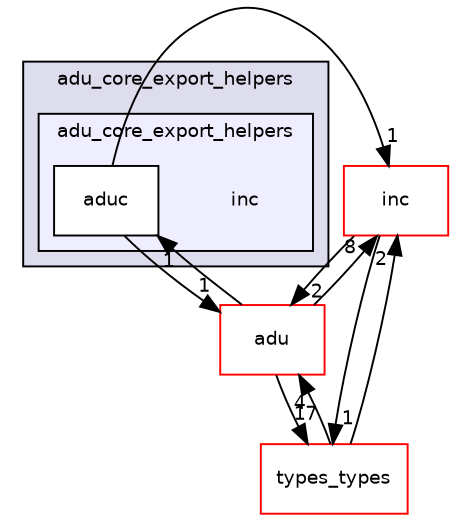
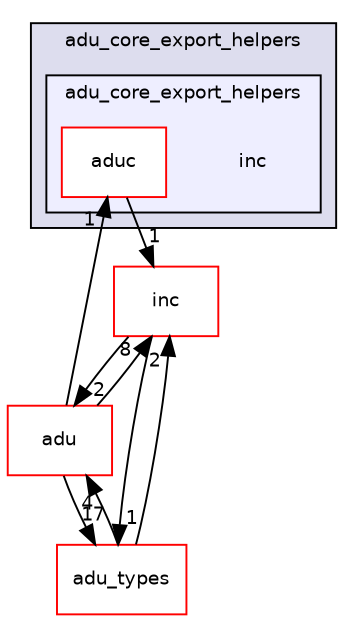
  digraph {
    compound=true
    node [fontname=Helvetica fontsize=10 shape=box color=red fillcolor=white style=filled]
    edge [headlabel=1 labeldistance=1.5 labelfontname=Helvetica labelfontsize=10]
    n1 [label=inc shape=plaintext color="" fillcolor="" style=""]
-   n2 [color=black label=aduc]
+   n2 [label=aduc]
    n3 [label=inc]
    n4 [label=adu]
-   n5 [label=types_types]
+   n5 [label=adu_types]
    subgraph cluster_1 {
      bgcolor="#ddddee"
      fontname=Helvetica
      fontsize=10
      label=adu_core_export_helpers
      pencolor=black
      subgraph cluster_2 {
        bgcolor="#eeeeff"
        fontname=Helvetica
        fontsize=10
        label=adu_core_export_helpers
        pencolor=black
        n1
        n2
      }
    }
    n2 -> n3
-   n2 -> n4
    n3 -> n4 [headlabel=2]
    n3 -> n5
    n4 -> n2
    n4 -> n3 [headlabel=8]
    n4 -> n5 [headlabel=17]
    n5 -> n3 [headlabel=2]
    n5 -> n4 [headlabel=4]
  }
